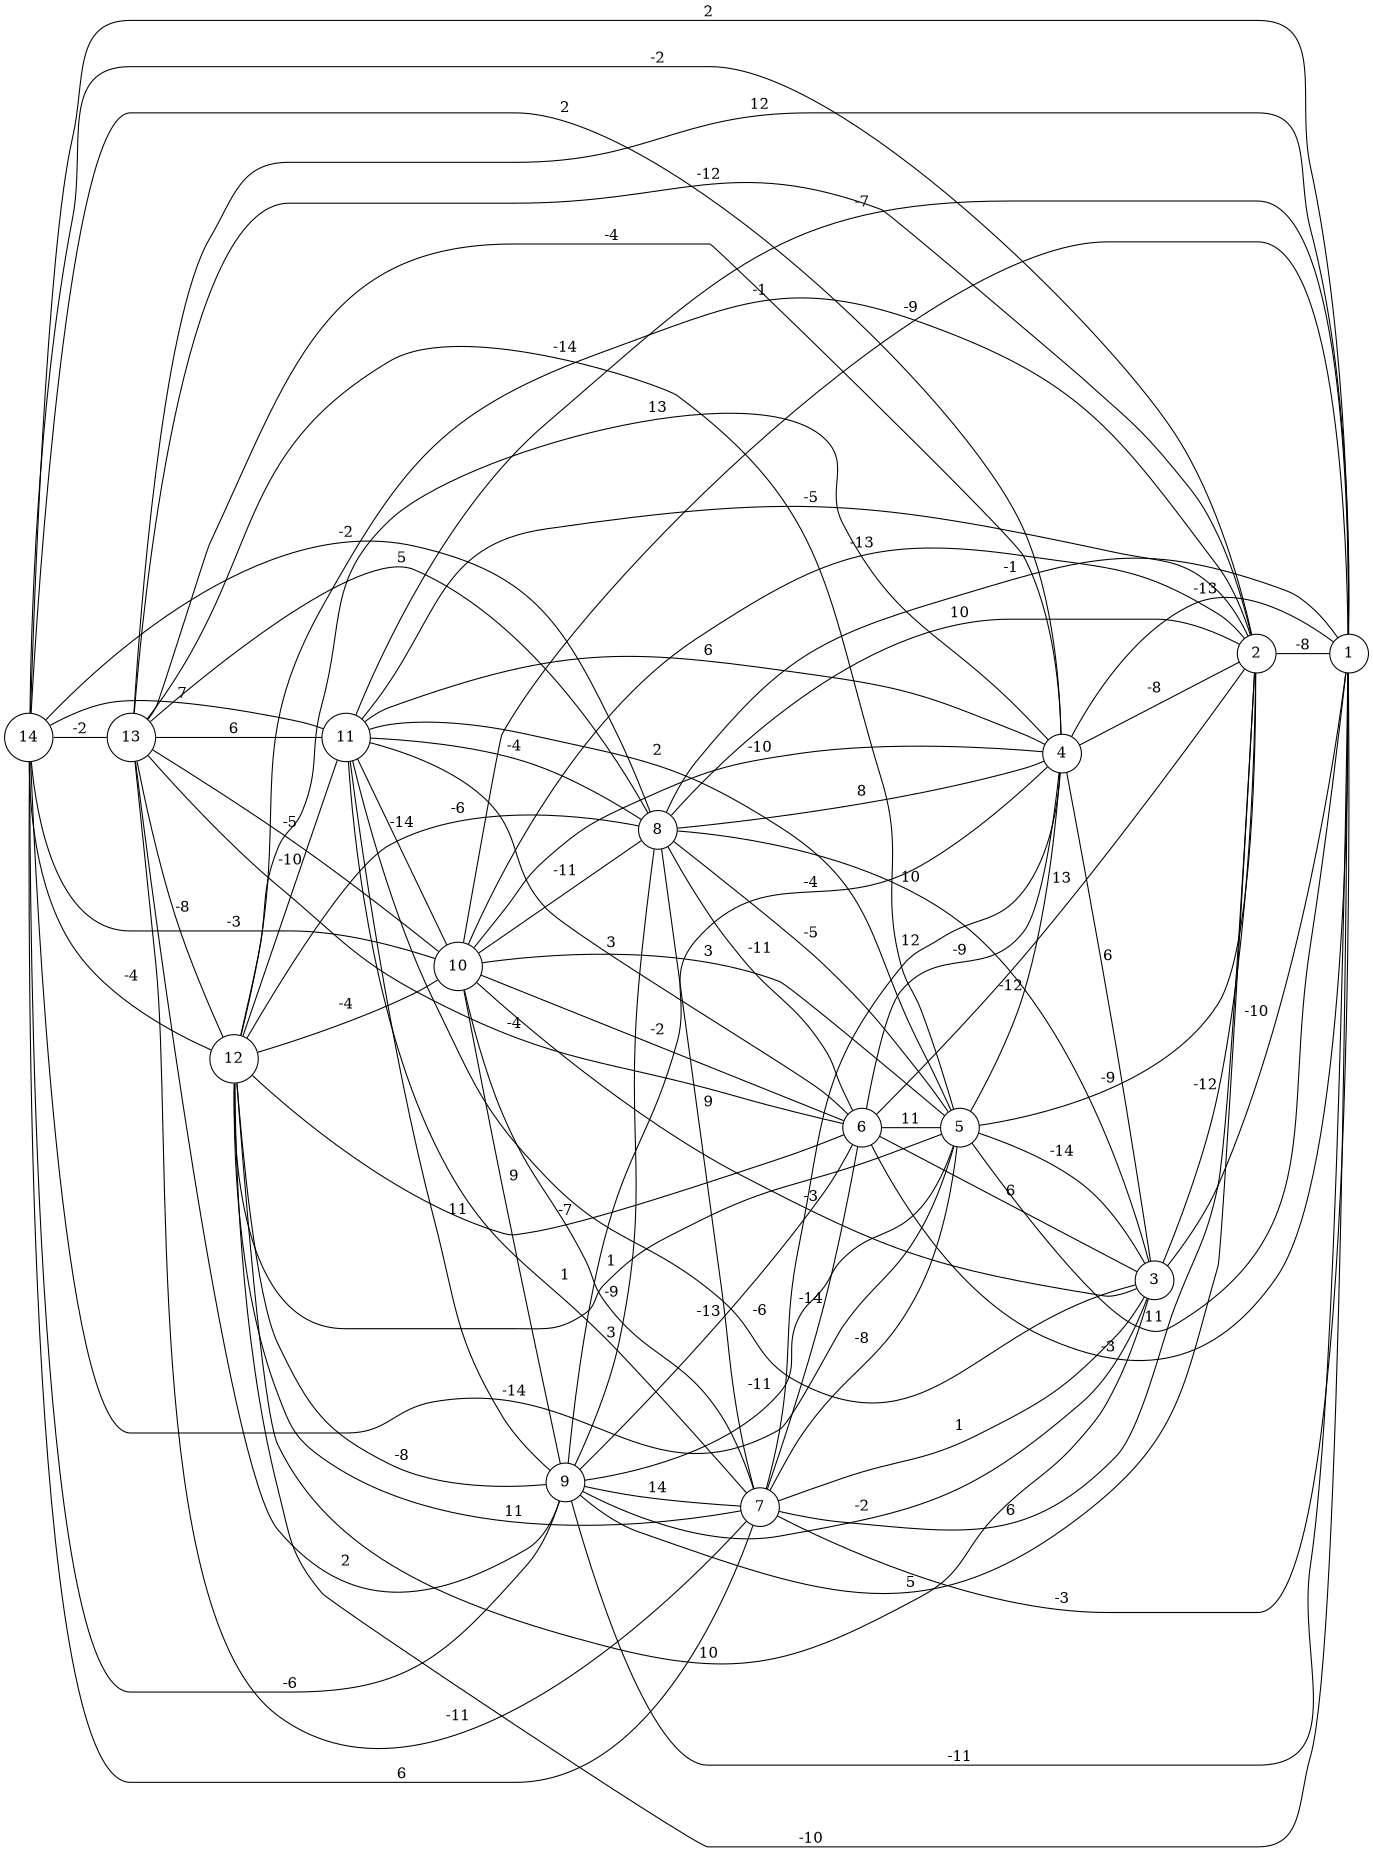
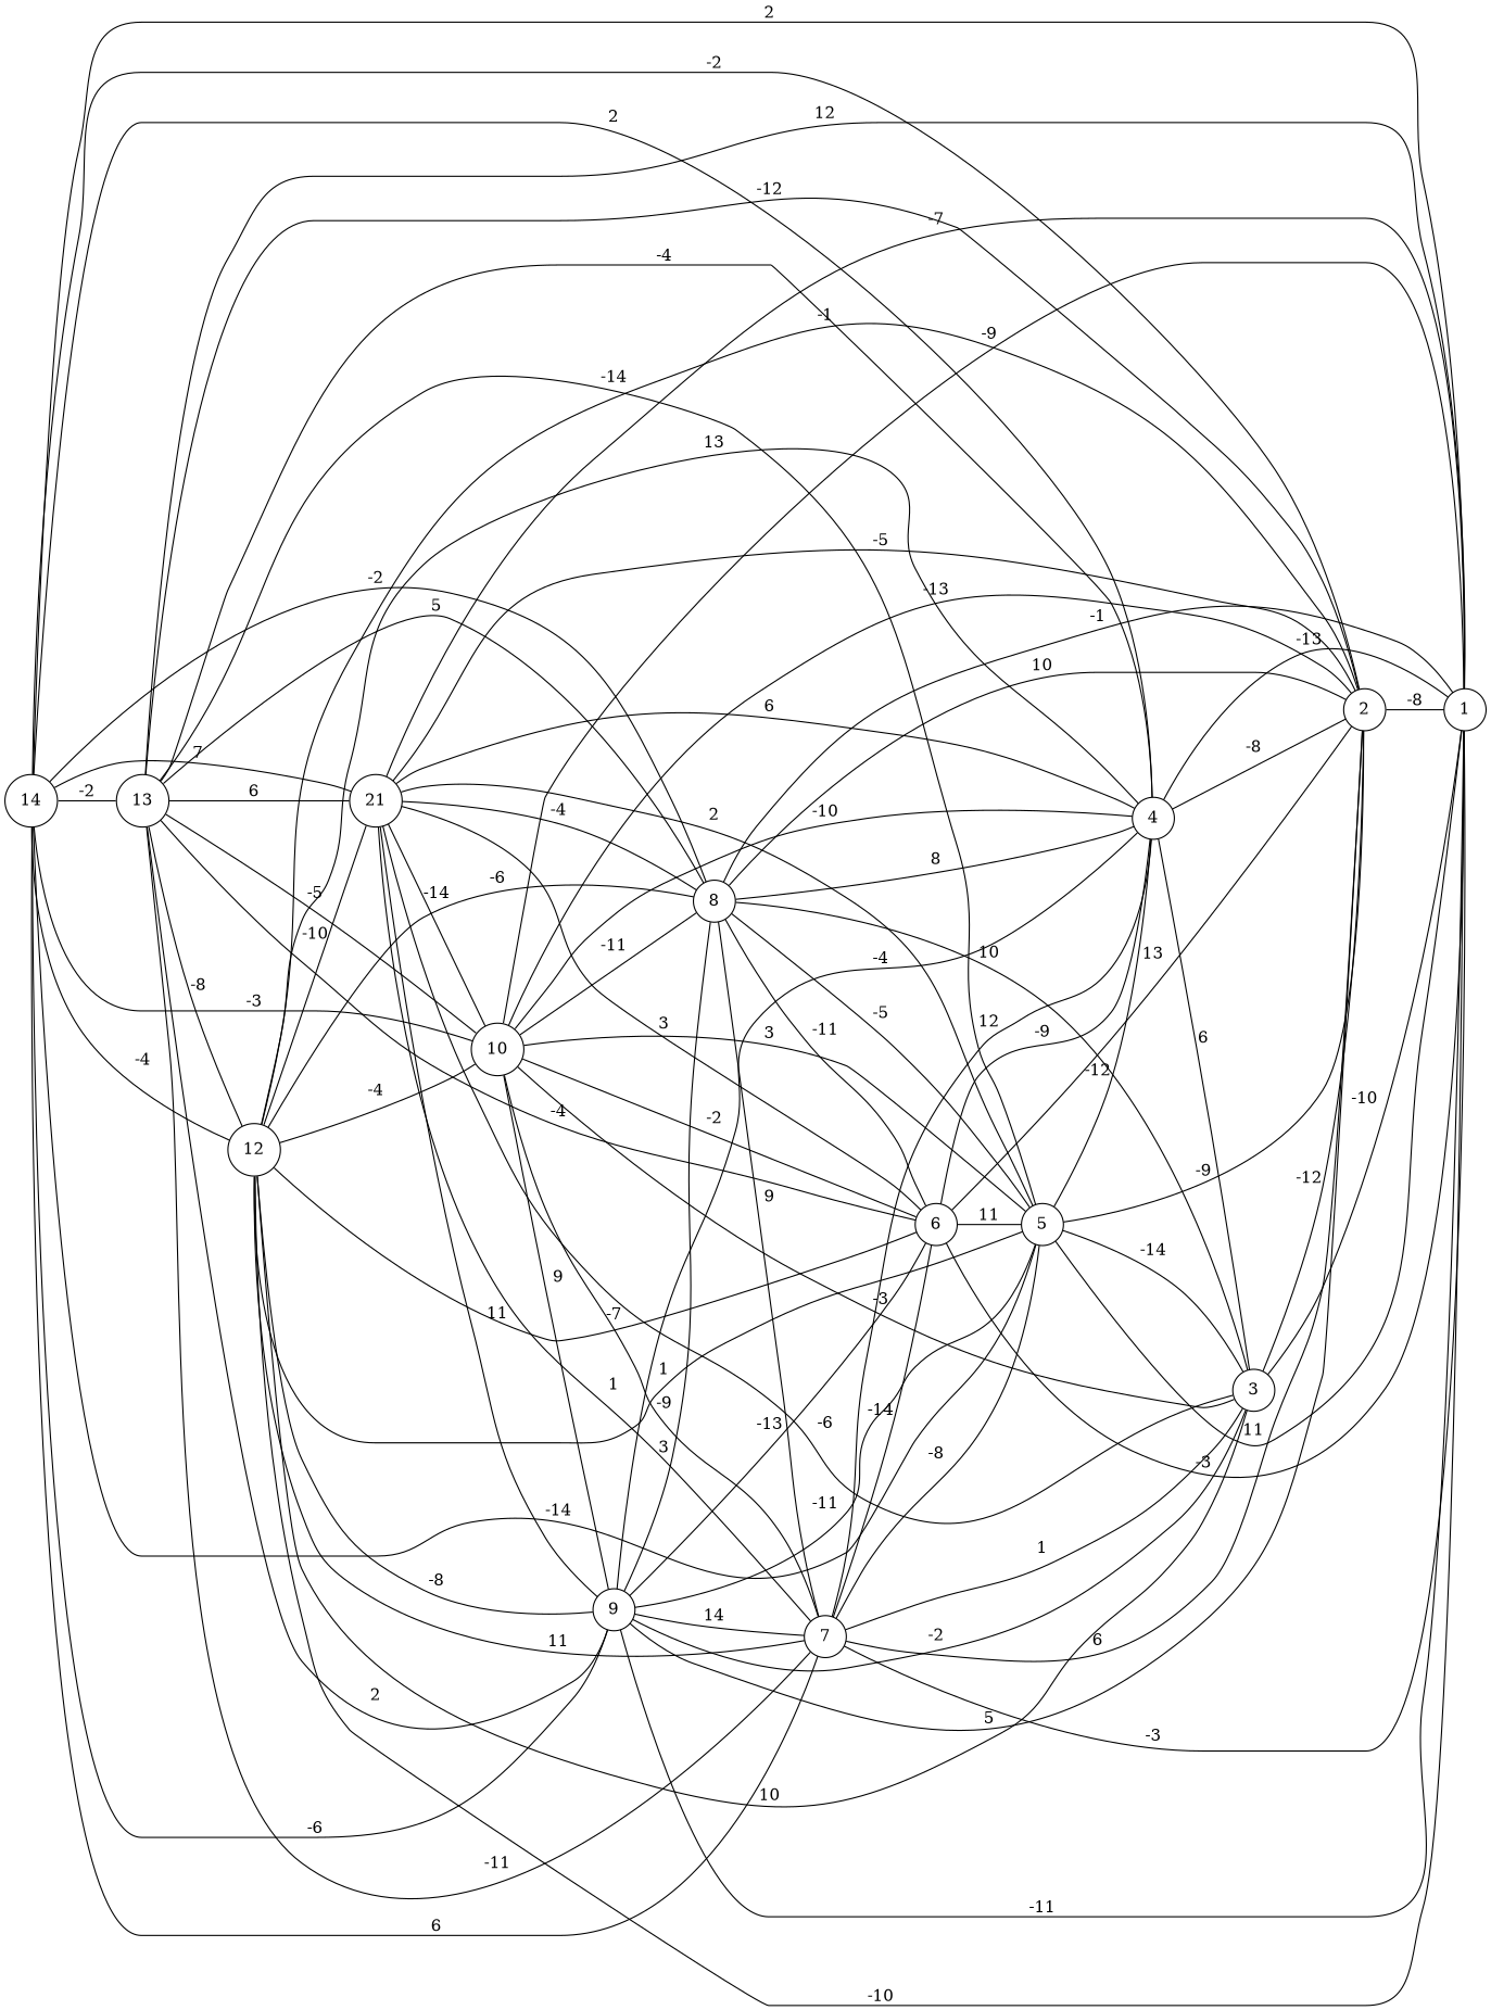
  graph {
    fontname="Helvetica,Arial,sans-serif"
    rankdir=LR
    node [shape=circle]
    14
    1
    2
    4
    5
    7
    8
    9
    10
-   11
+   11 [label=21]
    12
    13
    3
    6
    14 -- 1 [label=2]
    14 -- 2 [label=-2]
    14 -- 4 [label=2]
    14 -- 5 [label=-14]
    14 -- 7 [label=6]
    14 -- 8 [label=-2]
    14 -- 9 [label=-6]
    14 -- 10 [label=-3]
    14 -- 11 [label=7]
    14 -- 12 [label=-4]
    14 -- 13 [label=-2]
    2 -- 1 [label=-8]
    4 -- 1 [label=-13]
    4 -- 2 [label=-8]
    4 -- 3 [label=6]
    5 -- 1 [label=11]
    5 -- 2 [label=-9]
    5 -- 4 [label=-12]
    5 -- 3 [label=-14]
    7 -- 1 [label=-3]
    7 -- 2 [label=6]
    7 -- 4 [label=12]
    7 -- 5 [label=-8]
    7 -- 3 [label=1]
    7 -- 6 [label=-14]
    8 -- 1 [label=-1]
    8 -- 2 [label=10]
    8 -- 4 [label=8]
    8 -- 5 [label=-5]
    8 -- 7 [label=9]
    8 -- 3 [label=10]
    8 -- 6 [label=-11]
    9 -- 1 [label=-11]
    9 -- 2 [label=5]
    9 -- 4 [label=-4]
    9 -- 5 [label=-11]
    9 -- 7 [label=14]
    9 -- 8 [label=3]
    9 -- 3 [label=-2]
    9 -- 6 [label=-13]
    10 -- 1 [label=-9]
    10 -- 2 [label=-13]
    10 -- 4 [label=-10]
    10 -- 5 [label=3]
    10 -- 7 [label=-9]
    10 -- 8 [label=-11]
    10 -- 9 [label=9]
    10 -- 3 [label=-3]
    10 -- 6 [label=-2]
    11 -- 1 [label=-7]
    11 -- 2 [label=-5]
    11 -- 4 [label=6]
    11 -- 5 [label=2]
    11 -- 7 [label=1]
    11 -- 8 [label=-4]
    11 -- 9 [label=11]
    11 -- 10 [label=-14]
    11 -- 3 [label=-6]
    11 -- 6 [label=3]
    12 -- 1 [label=-10]
    12 -- 2 [label=-1]
    12 -- 4 [label=13]
    12 -- 5 [label=1]
    12 -- 7 [label=11]
    12 -- 8 [label=-6]
    12 -- 9 [label=-8]
    12 -- 10 [label=-4]
    12 -- 11 [label=-10]
    12 -- 3 [label=10]
    12 -- 6 [label=-7]
    13 -- 1 [label=12]
    13 -- 2 [label=-12]
    13 -- 4 [label=-4]
    13 -- 5 [label=-14]
    13 -- 7 [label=-11]
    13 -- 8 [label=5]
    13 -- 9 [label=2]
    13 -- 10 [label=-5]
    13 -- 11 [label=6]
    13 -- 12 [label=-8]
    13 -- 6 [label=-4]
    3 -- 1 [label=-10]
    3 -- 2 [label=-12]
    6 -- 1 [label=-3]
    6 -- 2 [label=13]
    6 -- 4 [label=-9]
    6 -- 5 [label=11]
-   6 -- 3 [label=6]
  }
